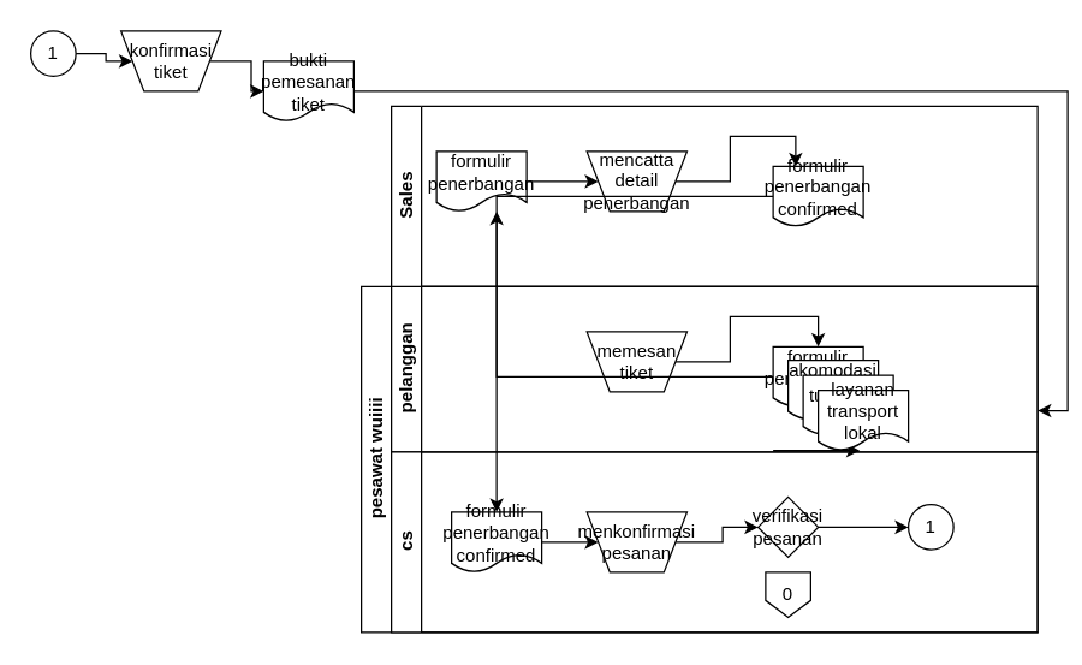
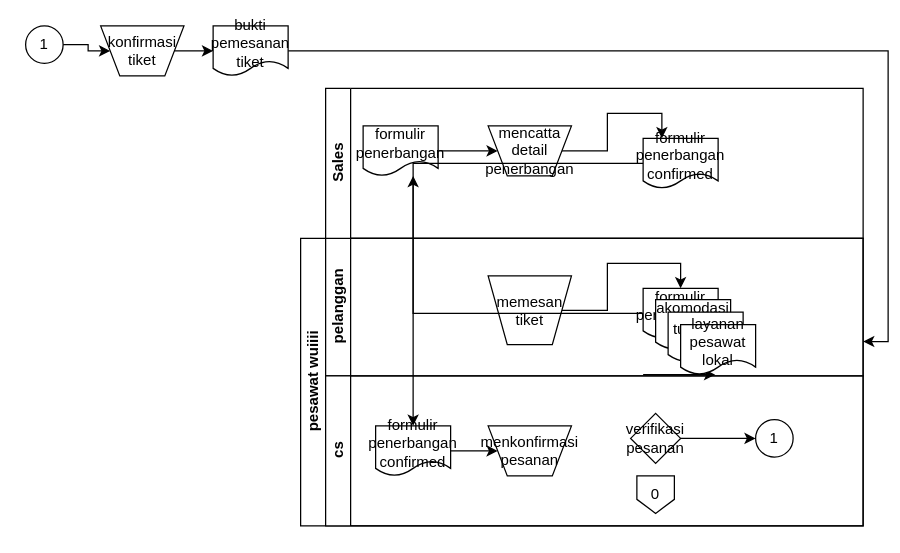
  <mxCell id="0" />
  <mxCell id="1" parent="0" />
  <mxCell id="2" value="pesawat wuiiii" style="swimlane;html=1;childLayout=stackLayout;resizeParent=1;resizeParentMax=0;horizontal=0;startSize=20;horizontalStack=0;" parent="1" vertex="1"><mxGeometry x="240" y="190" width="450" height="230" as="geometry" /></mxCell>
  <mxCell id="3" value="pelanggan" style="swimlane;html=1;startSize=20;horizontal=0;" parent="2" vertex="1"><mxGeometry x="20" width="430" height="110" as="geometry" /></mxCell>
  <mxCell id="4" value="formulir penerbangan" style="shape=document;whiteSpace=wrap;html=1;boundedLbl=1;" vertex="1" parent="3"><mxGeometry x="254" y="40" width="60" height="40" as="geometry" /></mxCell>
  <mxCell id="5" style="edgeStyle=orthogonalEdgeStyle;rounded=0;orthogonalLoop=1;jettySize=auto;html=1;entryX=0.5;entryY=0;entryDx=0;entryDy=0;" edge="1" parent="3" source="6" target="4"><mxGeometry relative="1" as="geometry" /></mxCell>
- <mxCell id="6" value="memesan tiket" style="verticalLabelPosition=middle;verticalAlign=middle;html=1;shape=trapezoid;perimeter=trapezoidPerimeter;whiteSpace=wrap;size=0.23;arcSize=10;flipV=1;labelPosition=center;align=center;" vertex="1" parent="3"><mxGeometry x="130" y="30" width="66.67" height="40" as="geometry" /></mxCell>
+ <mxCell id="6" value="memesan tiket" style="verticalLabelPosition=middle;verticalAlign=middle;html=1;shape=trapezoid;perimeter=trapezoidPerimeter;whiteSpace=wrap;size=0.23;arcSize=10;flipV=1;labelPosition=center;align=center;" vertex="1" parent="3"><mxGeometry x="130" y="30" width="66.67" height="55" as="geometry" /></mxCell>
  <mxCell id="7" style="edgeStyle=orthogonalEdgeStyle;rounded=0;orthogonalLoop=1;jettySize=auto;html=1;entryX=0;entryY=0.5;entryDx=0;entryDy=0;" edge="1" parent="3"><mxGeometry relative="1" as="geometry"><mxPoint x="254" y="109" as="sourcePoint" /><mxPoint x="311.667" y="109" as="targetPoint" /></mxGeometry></mxCell>
  <mxCell id="8" value="akomodasi hotel" style="shape=document;whiteSpace=wrap;html=1;boundedLbl=1;" vertex="1" parent="3"><mxGeometry x="264" y="49" width="60" height="40" as="geometry" /></mxCell>
  <mxCell id="9" value="tur wisata" style="shape=document;whiteSpace=wrap;html=1;boundedLbl=1;" vertex="1" parent="3"><mxGeometry x="274" y="59" width="60" height="40" as="geometry" /></mxCell>
- <mxCell id="10" value="layanan transport lokal" style="shape=document;whiteSpace=wrap;html=1;boundedLbl=1;" vertex="1" parent="3"><mxGeometry x="284" y="69" width="60" height="40" as="geometry" /></mxCell>
+ <mxCell id="10" value="layanan pesawat lokal" style="shape=document;whiteSpace=wrap;html=1;boundedLbl=1;" vertex="1" parent="3"><mxGeometry x="284" y="69" width="60" height="40" as="geometry" /></mxCell>
  <mxCell id="11" value="cs" style="swimlane;html=1;startSize=20;horizontal=0;" parent="2" vertex="1"><mxGeometry x="20" y="110" width="430" height="120" as="geometry" /></mxCell>
  <mxCell id="12" style="edgeStyle=orthogonalEdgeStyle;rounded=0;orthogonalLoop=1;jettySize=auto;html=1;entryX=0;entryY=0.5;entryDx=0;entryDy=0;" edge="1" parent="11" source="13" target="17"><mxGeometry relative="1" as="geometry" /></mxCell>
  <mxCell id="13" value="formulir penerbangan confirmed" style="shape=document;whiteSpace=wrap;html=1;boundedLbl=1;" vertex="1" parent="11"><mxGeometry x="40" y="40" width="60" height="40" as="geometry" /></mxCell>
  <mxCell id="14" value="" style="edgeStyle=orthogonalEdgeStyle;rounded=0;orthogonalLoop=1;jettySize=auto;html=1;" edge="1" parent="11" source="15" target="18"><mxGeometry relative="1" as="geometry" /></mxCell>
  <mxCell id="15" value="verifikasi pesanan" style="rhombus;whiteSpace=wrap;html=1;" vertex="1" parent="11"><mxGeometry x="244" y="30" width="40" height="40" as="geometry" /></mxCell>
- <mxCell id="16" style="edgeStyle=orthogonalEdgeStyle;rounded=0;orthogonalLoop=1;jettySize=auto;html=1;entryX=0;entryY=0.5;entryDx=0;entryDy=0;" edge="1" parent="11" source="17" target="15"><mxGeometry relative="1" as="geometry" /></mxCell>
  <mxCell id="17" value="menkonfirmasi pesanan" style="verticalLabelPosition=middle;verticalAlign=middle;html=1;shape=trapezoid;perimeter=trapezoidPerimeter;whiteSpace=wrap;size=0.23;arcSize=10;flipV=1;labelPosition=center;align=center;" vertex="1" parent="11"><mxGeometry x="130" y="40" width="66.67" height="40" as="geometry" /></mxCell>
  <mxCell id="18" value="1" style="ellipse;whiteSpace=wrap;html=1;" vertex="1" parent="11"><mxGeometry x="344" y="35" width="30" height="30" as="geometry" /></mxCell>
  <mxCell id="19" value="0" style="shape=offPageConnector;whiteSpace=wrap;html=1;" vertex="1" parent="11"><mxGeometry x="249" y="80" width="30" height="30" as="geometry" /></mxCell>
  <mxCell id="20" style="edgeStyle=orthogonalEdgeStyle;rounded=0;orthogonalLoop=1;jettySize=auto;html=1;" edge="1" parent="1" source="21" target="23"><mxGeometry relative="1" as="geometry" /></mxCell>
  <mxCell id="21" value="1" style="ellipse;whiteSpace=wrap;html=1;" vertex="1" parent="1"><mxGeometry x="20" y="20" width="30" height="30" as="geometry" /></mxCell>
  <mxCell id="22" style="edgeStyle=orthogonalEdgeStyle;rounded=0;orthogonalLoop=1;jettySize=auto;html=1;" edge="1" parent="1" source="23" target="25"><mxGeometry relative="1" as="geometry" /></mxCell>
  <mxCell id="23" value="konfirmasi tiket" style="verticalLabelPosition=middle;verticalAlign=middle;html=1;shape=trapezoid;perimeter=trapezoidPerimeter;whiteSpace=wrap;size=0.23;arcSize=10;flipV=1;labelPosition=center;align=center;" vertex="1" parent="1"><mxGeometry x="80" y="20" width="66.67" height="40" as="geometry" /></mxCell>
  <mxCell id="24" style="edgeStyle=orthogonalEdgeStyle;rounded=0;orthogonalLoop=1;jettySize=auto;html=1;entryX=1;entryY=0.75;entryDx=0;entryDy=0;" edge="1" parent="1" source="25" target="3"><mxGeometry relative="1" as="geometry" /></mxCell>
- <mxCell id="25" value="bukti pemesanan tiket" style="shape=document;whiteSpace=wrap;html=1;boundedLbl=1;" vertex="1" parent="1"><mxGeometry x="175" y="40" width="60" height="40" as="geometry" /></mxCell>
+ <mxCell id="25" value="bukti pemesanan tiket" style="shape=document;whiteSpace=wrap;html=1;boundedLbl=1;" vertex="1" parent="1"><mxGeometry x="170" y="20" width="60" height="40" as="geometry" /></mxCell>
  <mxCell id="26" value="Sales" style="swimlane;html=1;startSize=20;horizontal=0;" parent="1" vertex="1"><mxGeometry x="260" y="70" width="430" height="120" as="geometry" /></mxCell>
  <mxCell id="27" style="edgeStyle=orthogonalEdgeStyle;rounded=0;orthogonalLoop=1;jettySize=auto;html=1;" edge="1" parent="26" source="28" target="31"><mxGeometry relative="1" as="geometry" /></mxCell>
  <mxCell id="28" value="formulir penerbangan" style="shape=document;whiteSpace=wrap;html=1;boundedLbl=1;" vertex="1" parent="26"><mxGeometry x="30" y="30" width="60" height="40" as="geometry" /></mxCell>
  <mxCell id="29" value="formulir penerbangan confirmed" style="shape=document;whiteSpace=wrap;html=1;boundedLbl=1;" vertex="1" parent="26"><mxGeometry x="254" y="40" width="60" height="40" as="geometry" /></mxCell>
  <mxCell id="30" style="edgeStyle=orthogonalEdgeStyle;rounded=0;orthogonalLoop=1;jettySize=auto;html=1;entryX=0.25;entryY=0;entryDx=0;entryDy=0;" edge="1" parent="26" source="31" target="29"><mxGeometry relative="1" as="geometry" /></mxCell>
  <mxCell id="31" value="mencatta detail penerbangan" style="verticalLabelPosition=middle;verticalAlign=middle;html=1;shape=trapezoid;perimeter=trapezoidPerimeter;whiteSpace=wrap;size=0.23;arcSize=10;flipV=1;labelPosition=center;align=center;" vertex="1" parent="26"><mxGeometry x="130" y="30" width="66.67" height="40" as="geometry" /></mxCell>
  <mxCell id="32" style="edgeStyle=orthogonalEdgeStyle;rounded=0;orthogonalLoop=1;jettySize=auto;html=1;" edge="1" parent="1" source="4" target="28"><mxGeometry relative="1" as="geometry"><Array as="points"><mxPoint x="330" y="250" /></Array></mxGeometry></mxCell>
  <mxCell id="33" style="edgeStyle=orthogonalEdgeStyle;rounded=0;orthogonalLoop=1;jettySize=auto;html=1;entryX=0.5;entryY=0;entryDx=0;entryDy=0;" edge="1" parent="1" source="29" target="13"><mxGeometry relative="1" as="geometry" /></mxCell>
